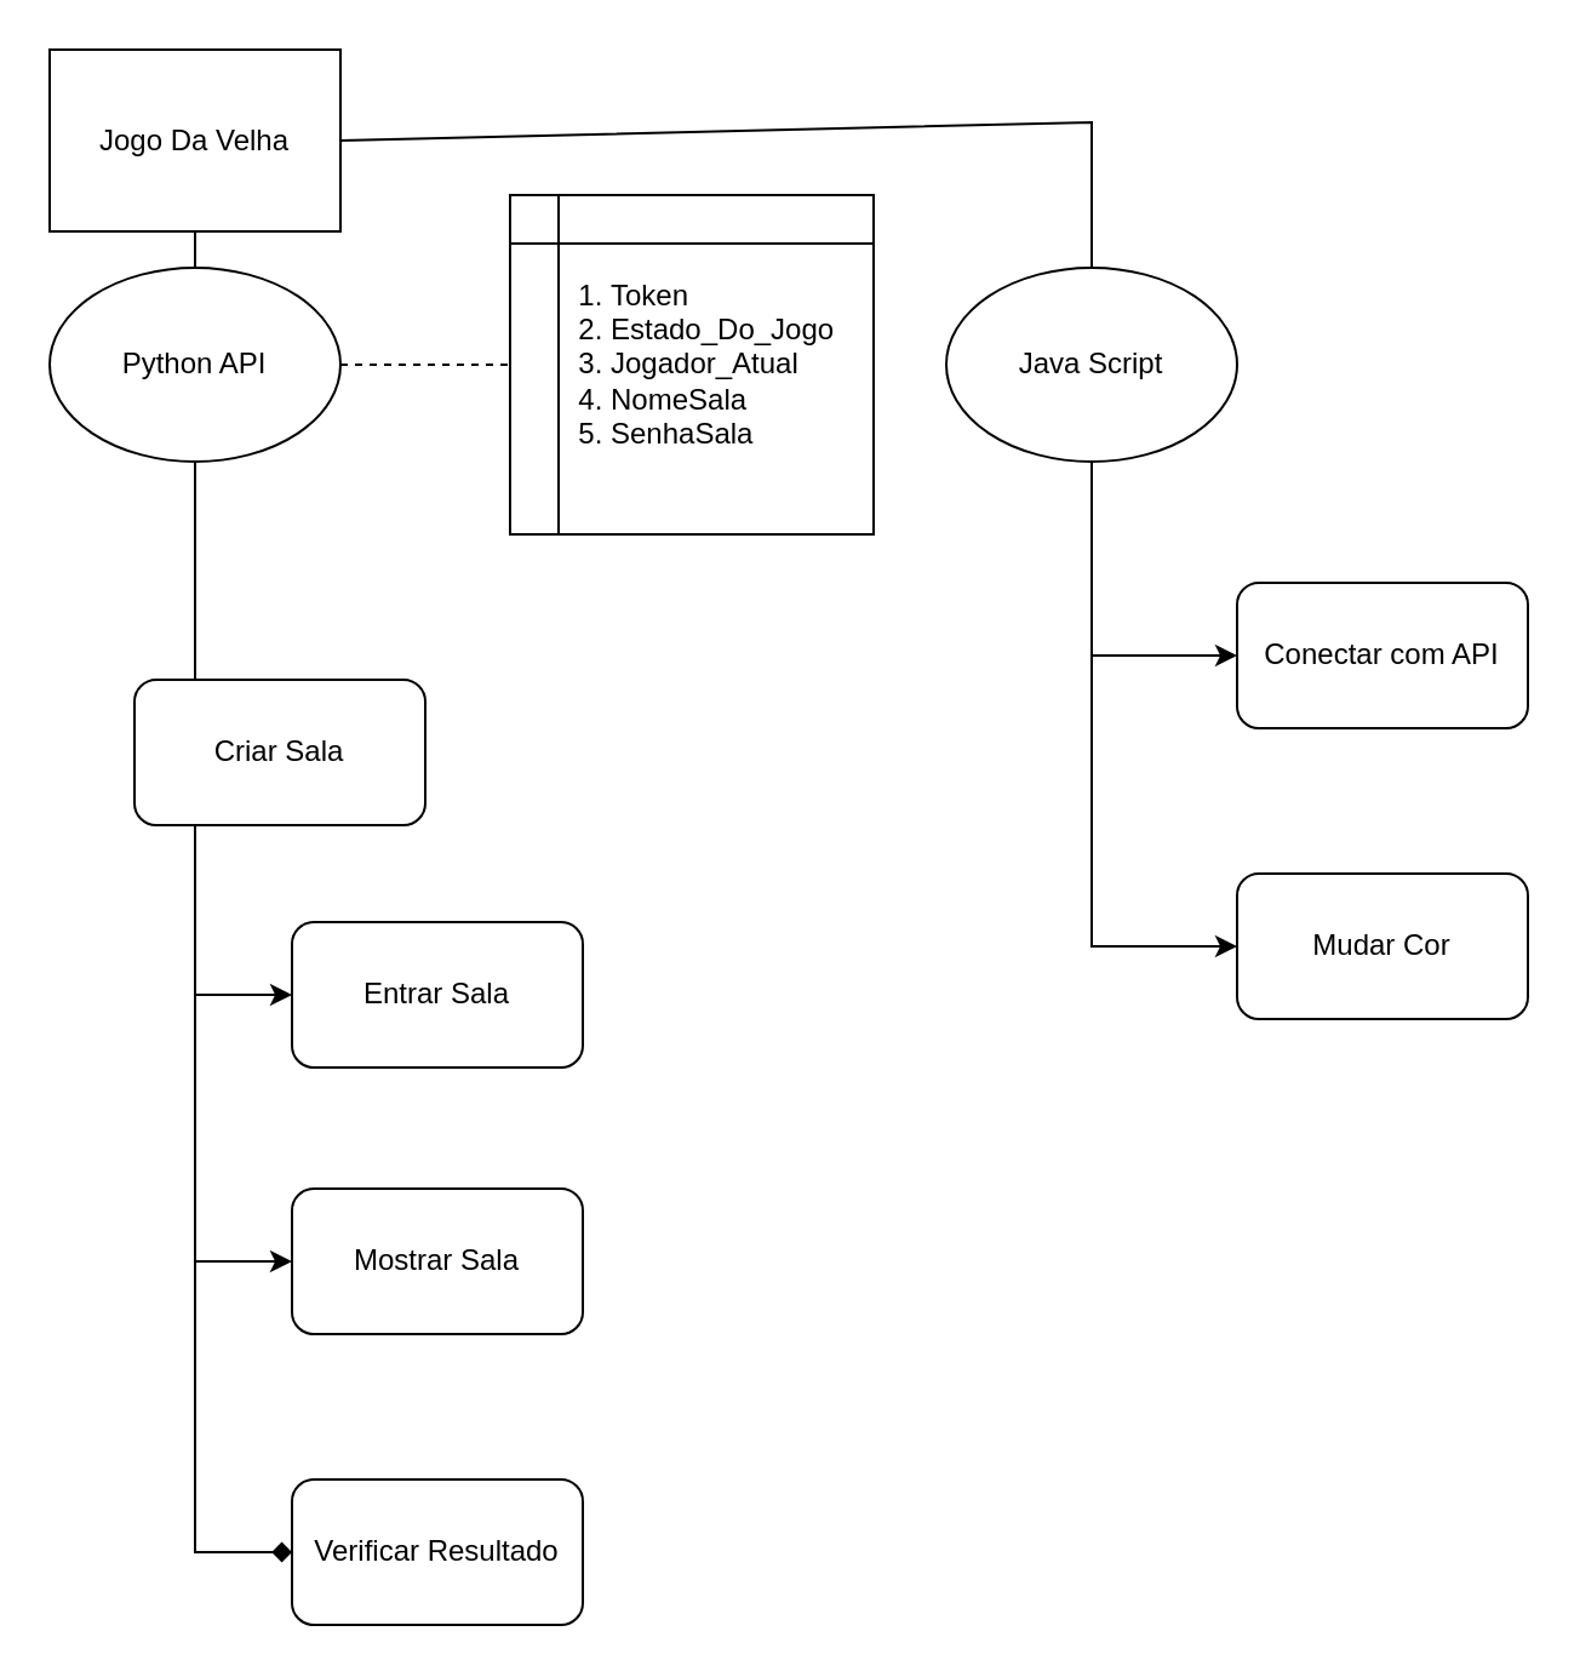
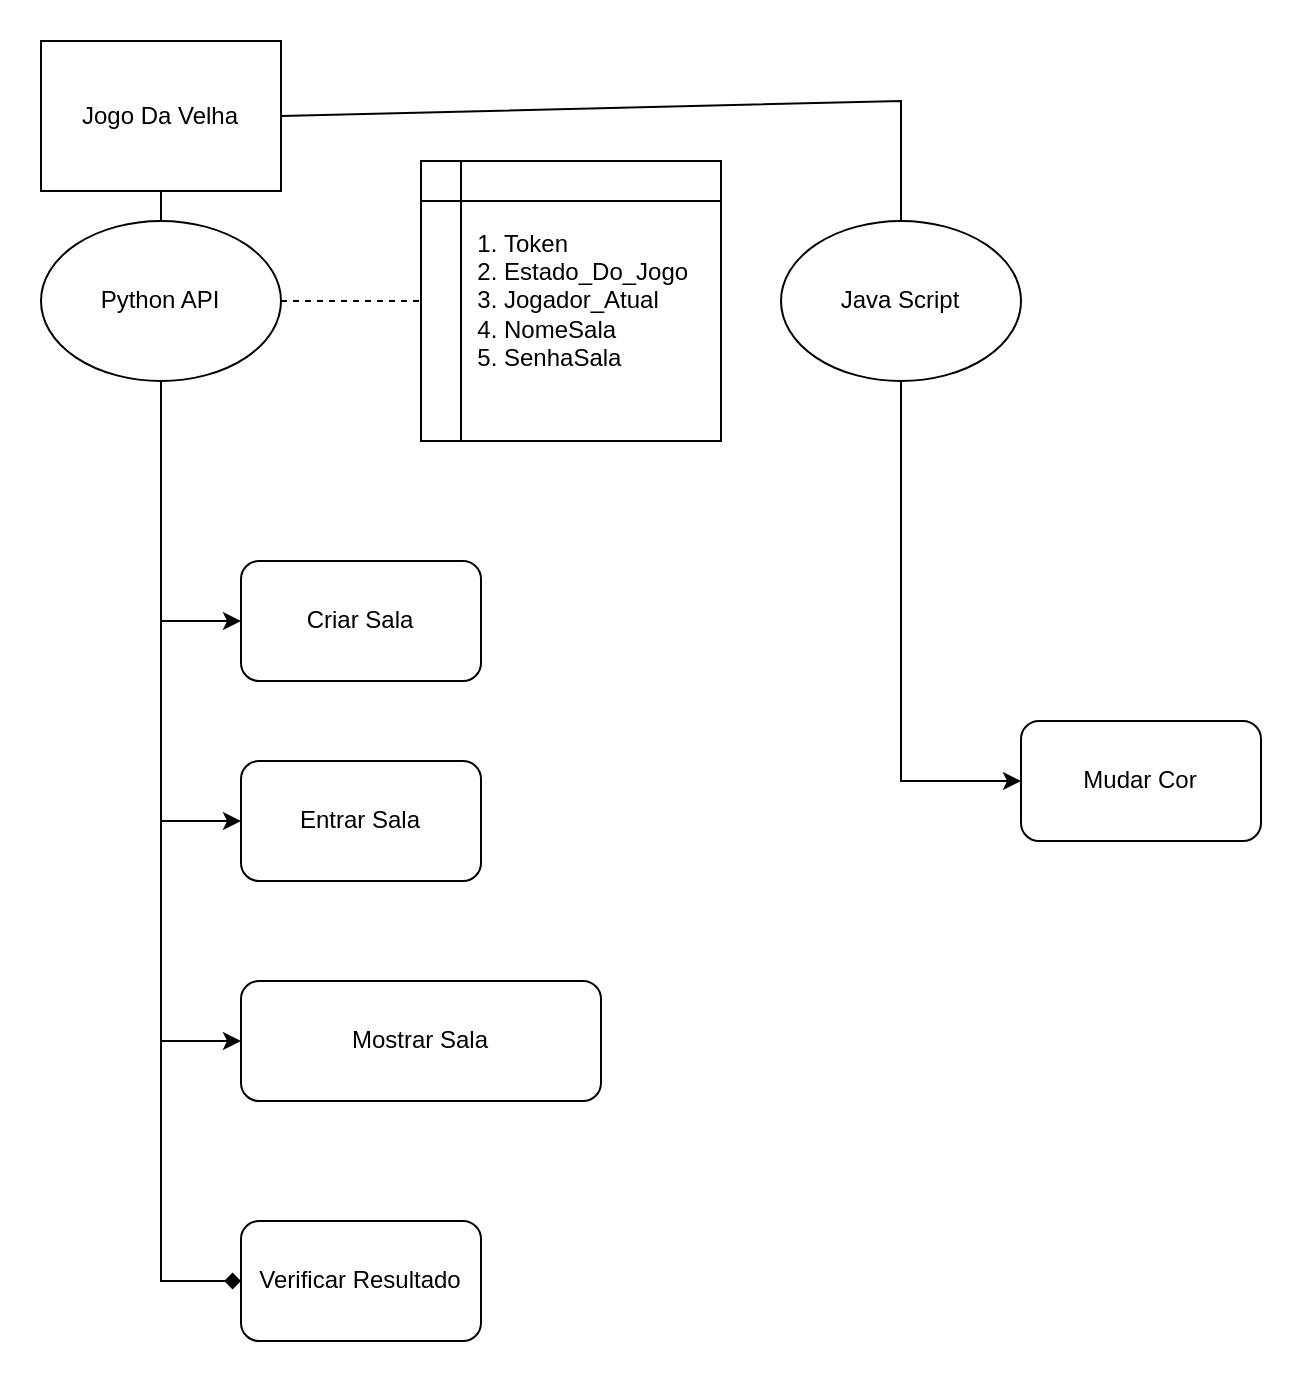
  <mxCell id="0" />
  <mxCell id="1" parent="0" />
  <mxCell id="2" value="Jogo Da Velha&lt;br&gt;" style="rounded=0;whiteSpace=wrap;html=1;" vertex="1" parent="1"><mxGeometry x="20" y="20" width="120" height="75" as="geometry" /></mxCell>
  <mxCell id="3" style="edgeStyle=orthogonalEdgeStyle;rounded=0;orthogonalLoop=1;jettySize=auto;html=1;entryX=0;entryY=0.5;entryDx=0;entryDy=0;" edge="1" parent="1" source="7" target="11"><mxGeometry relative="1" as="geometry"><Array as="points"><mxPoint x="80" y="310" /></Array></mxGeometry></mxCell>
  <mxCell id="4" style="edgeStyle=orthogonalEdgeStyle;rounded=0;orthogonalLoop=1;jettySize=auto;html=1;entryX=0;entryY=0.5;entryDx=0;entryDy=0;" edge="1" parent="1" source="7" target="12"><mxGeometry relative="1" as="geometry"><Array as="points"><mxPoint x="80" y="410" /></Array></mxGeometry></mxCell>
  <mxCell id="5" style="edgeStyle=orthogonalEdgeStyle;rounded=0;orthogonalLoop=1;jettySize=auto;html=1;entryX=0;entryY=0.5;entryDx=0;entryDy=0;" edge="1" parent="1" source="7" target="13"><mxGeometry relative="1" as="geometry"><Array as="points"><mxPoint x="80" y="520" /></Array></mxGeometry></mxCell>
  <mxCell id="6" style="edgeStyle=orthogonalEdgeStyle;rounded=0;orthogonalLoop=1;jettySize=auto;html=1;entryX=0;entryY=0.5;entryDx=0;entryDy=0;endArrow=diamond;" edge="1" parent="1" source="7" target="18"><mxGeometry relative="1" as="geometry"><Array as="points"><mxPoint x="80" y="640" /></Array></mxGeometry></mxCell>
  <mxCell id="7" value="Python API" style="ellipse;whiteSpace=wrap;html=1;" vertex="1" parent="1"><mxGeometry x="20" y="110" width="120" height="80" as="geometry" /></mxCell>
  <mxCell id="8" value="&lt;div style=&quot;text-align: justify;&quot;&gt;&lt;ol&gt;&lt;li&gt;&lt;span style=&quot;background-color: initial;&quot;&gt;Token&lt;/span&gt;&lt;/li&gt;&lt;li&gt;&lt;span style=&quot;background-color: initial;&quot;&gt;Estado_Do_Jogo&lt;/span&gt;&lt;/li&gt;&lt;li&gt;&lt;span style=&quot;background-color: initial;&quot;&gt;Jogador_Atual&lt;/span&gt;&lt;/li&gt;&lt;li&gt;&lt;span style=&quot;background-color: initial;&quot;&gt;NomeSala&lt;/span&gt;&lt;/li&gt;&lt;li&gt;&lt;span style=&quot;background-color: initial;&quot;&gt;SenhaSala&lt;/span&gt;&lt;/li&gt;&lt;/ol&gt;&lt;/div&gt;" style="shape=internalStorage;whiteSpace=wrap;html=1;backgroundOutline=1;align=left;" vertex="1" parent="1"><mxGeometry x="210" y="80" width="150" height="140" as="geometry" /></mxCell>
  <mxCell id="9" value="" style="endArrow=none;dashed=1;html=1;rounded=0;exitX=1;exitY=0.5;exitDx=0;exitDy=0;entryX=0;entryY=0.5;entryDx=0;entryDy=0;" edge="1" parent="1" source="7" target="8"><mxGeometry width="50" height="50" relative="1" as="geometry"><mxPoint x="160" y="150" as="sourcePoint" /><mxPoint x="210" y="100" as="targetPoint" /></mxGeometry></mxCell>
  <mxCell id="10" value="" style="endArrow=none;html=1;rounded=0;entryX=0.5;entryY=1;entryDx=0;entryDy=0;exitX=0.5;exitY=0;exitDx=0;exitDy=0;" edge="1" parent="1" source="7" target="2"><mxGeometry width="50" height="50" relative="1" as="geometry"><mxPoint x="310" y="210" as="sourcePoint" /><mxPoint x="360" y="160" as="targetPoint" /></mxGeometry></mxCell>
- <mxCell id="11" value="Criar Sala" style="rounded=1;whiteSpace=wrap;html=1;" vertex="1" parent="1"><mxGeometry x="55" y="280" width="120" height="60" as="geometry" /></mxCell>
+ <mxCell id="11" value="Criar Sala" style="rounded=1;whiteSpace=wrap;html=1;" vertex="1" parent="1"><mxGeometry x="120" y="280" width="120" height="60" as="geometry" /></mxCell>
  <mxCell id="12" value="Entrar Sala" style="rounded=1;whiteSpace=wrap;html=1;" vertex="1" parent="1"><mxGeometry x="120" y="380" width="120" height="60" as="geometry" /></mxCell>
- <mxCell id="13" value="Mostrar Sala" style="rounded=1;whiteSpace=wrap;html=1;" vertex="1" parent="1"><mxGeometry x="120" y="490" width="120" height="60" as="geometry" /></mxCell>
+ <mxCell id="13" value="Mostrar Sala" style="rounded=1;whiteSpace=wrap;html=1;" vertex="1" parent="1"><mxGeometry x="120" y="490" width="180" height="60" as="geometry" /></mxCell>
  <mxCell id="14" style="edgeStyle=orthogonalEdgeStyle;rounded=0;orthogonalLoop=1;jettySize=auto;html=1;entryX=0;entryY=0.5;entryDx=0;entryDy=0;" edge="1" parent="1" source="16" target="20"><mxGeometry relative="1" as="geometry" /></mxCell>
- <mxCell id="15" style="edgeStyle=orthogonalEdgeStyle;rounded=0;orthogonalLoop=1;jettySize=auto;html=1;entryX=0;entryY=0.5;entryDx=0;entryDy=0;" edge="1" parent="1" source="16" target="19"><mxGeometry relative="1" as="geometry" /></mxCell>
  <mxCell id="16" value="Java Script" style="ellipse;whiteSpace=wrap;html=1;" vertex="1" parent="1"><mxGeometry x="390" y="110" width="120" height="80" as="geometry" /></mxCell>
  <mxCell id="17" value="" style="endArrow=none;html=1;rounded=0;exitX=1;exitY=0.5;exitDx=0;exitDy=0;entryX=0.5;entryY=0;entryDx=0;entryDy=0;" edge="1" parent="1" source="2" target="16"><mxGeometry width="50" height="50" relative="1" as="geometry"><mxPoint x="320" y="170" as="sourcePoint" /><mxPoint x="370" y="120" as="targetPoint" /><Array as="points"><mxPoint x="450" y="50" /></Array></mxGeometry></mxCell>
  <mxCell id="18" value="Verificar Resultado" style="rounded=1;whiteSpace=wrap;html=1;" vertex="1" parent="1"><mxGeometry x="120" y="610" width="120" height="60" as="geometry" /></mxCell>
- <mxCell id="19" value="Conectar com API" style="rounded=1;whiteSpace=wrap;html=1;" vertex="1" parent="1"><mxGeometry x="510" y="240" width="120" height="60" as="geometry" /></mxCell>
  <mxCell id="20" value="Mudar Cor" style="rounded=1;whiteSpace=wrap;html=1;" vertex="1" parent="1"><mxGeometry x="510" y="360" width="120" height="60" as="geometry" /></mxCell>
